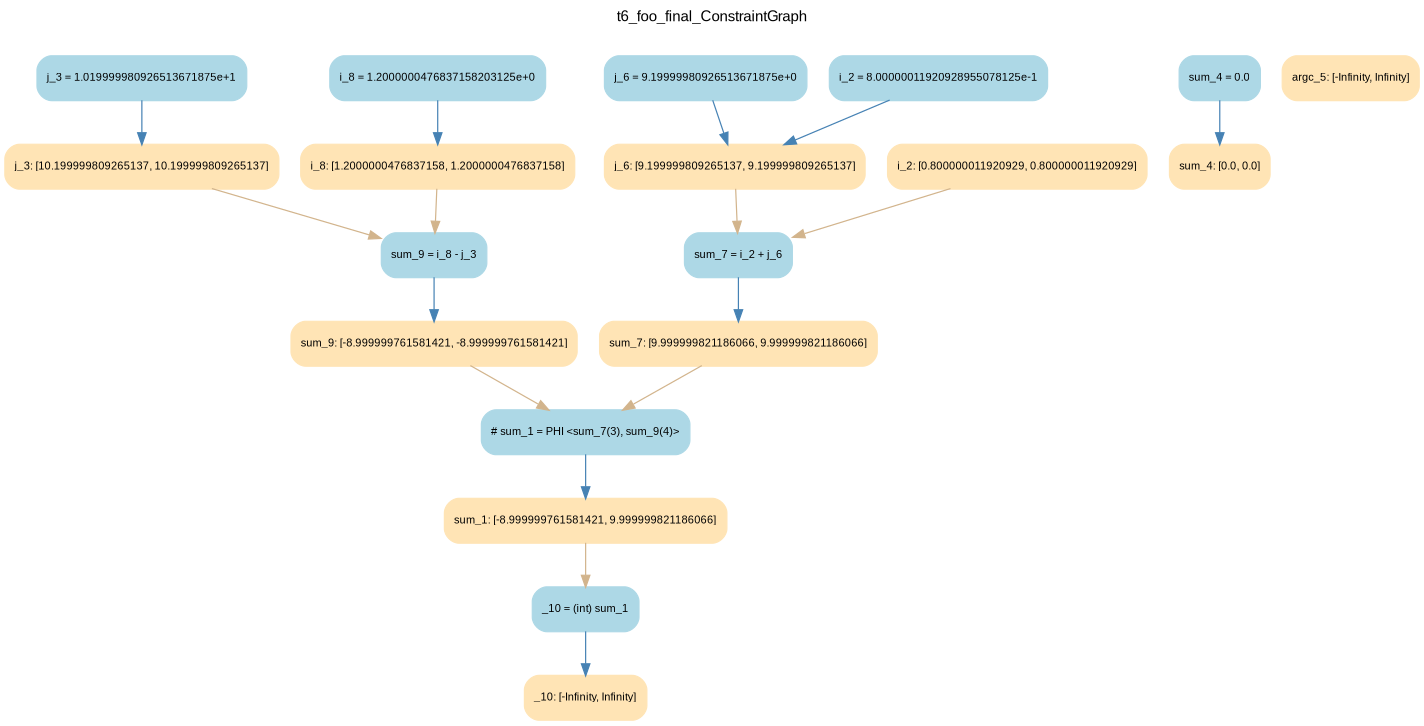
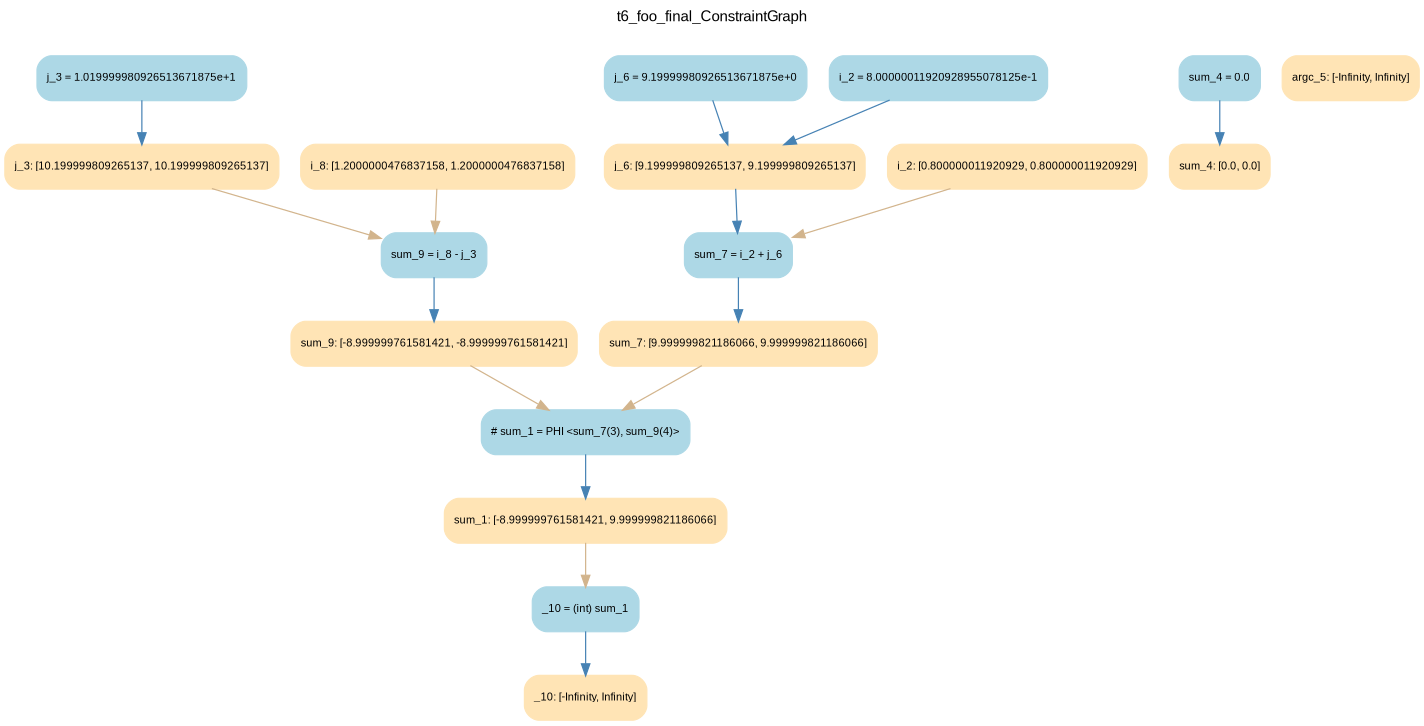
  digraph {
    fontname=Arial
    fontsize=12
    label=t6_foo_final_ConstraintGraph
    labelloc=top
    node [color=moccasin fillcolor=moccasin fontname=Arial fontsize=9 shape=Mrecord style=filled]
    edge [color=steelblue fontname=Arial fontsize=10]
-   n1 [color=lightblue fillcolor=lightblue label="{ i_8 = 1.2000000476837158203125e+0 }"]
    n2 [label="{ i_8: \[1.2000000476837158, 1.2000000476837158\] }"]
    n3 [color=lightblue fillcolor=lightblue label="{ sum_9 = i_8 - j_3 }"]
    n4 [label="{ sum_9: \[-8.999999761581421, -8.999999761581421\] }"]
    n5 [color=lightblue fillcolor=lightblue label="{ # sum_1 = PHI \<sum_7(3), sum_9(4)\> }"]
    n6 [label="{ sum_1: \[-8.999999761581421, 9.999999821186066\] }"]
    n7 [color=lightblue fillcolor=lightblue label="{ _10 = (int) sum_1 }"]
    n8 [label="{ _10: \[-Infinity, Infinity\] }"]
    n9 [color=lightblue fillcolor=lightblue label="{ sum_4 = 0.0 }"]
    n10 [label="{ sum_4: \[0.0, 0.0\] }"]
    n11 [color=lightblue fillcolor=lightblue label="{ j_6 = 9.19999980926513671875e+0 }"]
    n12 [label="{ j_6: \[9.199999809265137, 9.199999809265137\] }"]
    n13 [color=lightblue fillcolor=lightblue label="{ sum_7 = i_2 + j_6 }"]
    n14 [label="{ sum_7: \[9.999999821186066, 9.999999821186066\] }"]
    n15 [color=lightblue fillcolor=lightblue label="{ j_3 = 1.019999980926513671875e+1 }"]
    n16 [label="{ j_3: \[10.199999809265137, 10.199999809265137\] }"]
    n17 [color=lightblue fillcolor=lightblue label="{ i_2 = 8.00000011920928955078125e-1 }"]
    n18 [label="{ i_2: \[0.800000011920929, 0.800000011920929\] }"]
    n19 [label="{ argc_5: \[-Infinity, Infinity\] }"]
-   n1 -> n2
    n2 -> n3 [color=tan]
    n3 -> n4
    n4 -> n5 [color=tan]
    n5 -> n6
    n6 -> n7 [color=tan]
    n7 -> n8
    n9 -> n10
    n11 -> n12
-   n12 -> n13 [color=tan]
+   n12 -> n13
    n13 -> n14
    n14 -> n5 [color=tan]
    n15 -> n16
    n16 -> n3 [color=tan]
    n17 -> n12
    n18 -> n13 [color=tan]
  }
